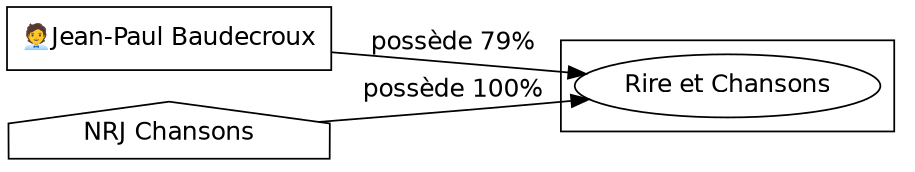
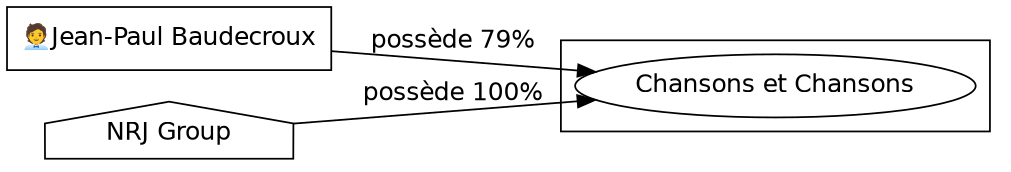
  digraph {
    fontname="DejaVu Sans"
    rankdir=LR
    node [fontname="DejaVu Sans"]
    edge [fontname="DejaVu Sans"]
    n1 [label="🧑‍💼Jean-Paul Baudecroux" shape=box]
-   n2 [label="Rire et Chansons"]
-   n3 [label="NRJ Chansons" shape=house]
+   n2 [label="Chansons et Chansons"]
+   n3 [label="NRJ Group" shape=house]
    subgraph sub_1 {
      n1
    }
    subgraph cluster_2 {
      n2
    }
    n1 -> n2 [label="possède 79%"]
    n3 -> n2 [label="possède 100%"]
  }
